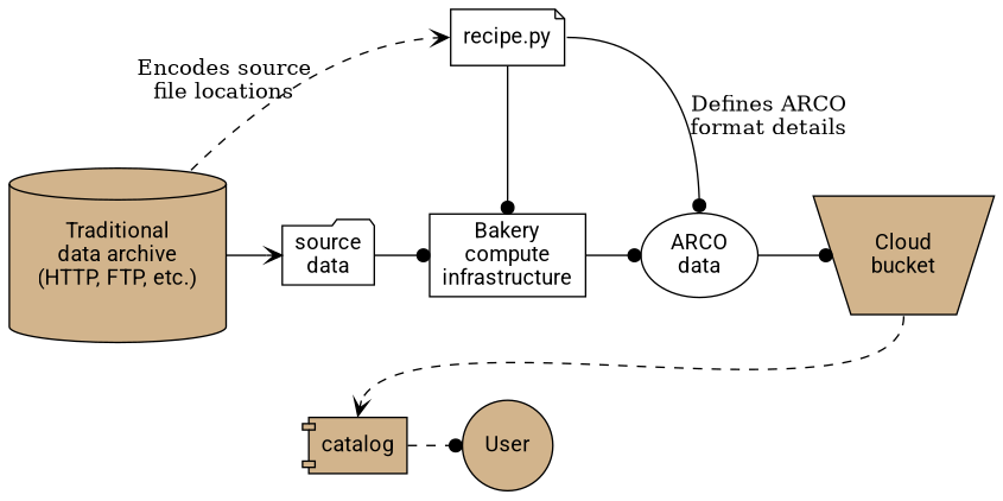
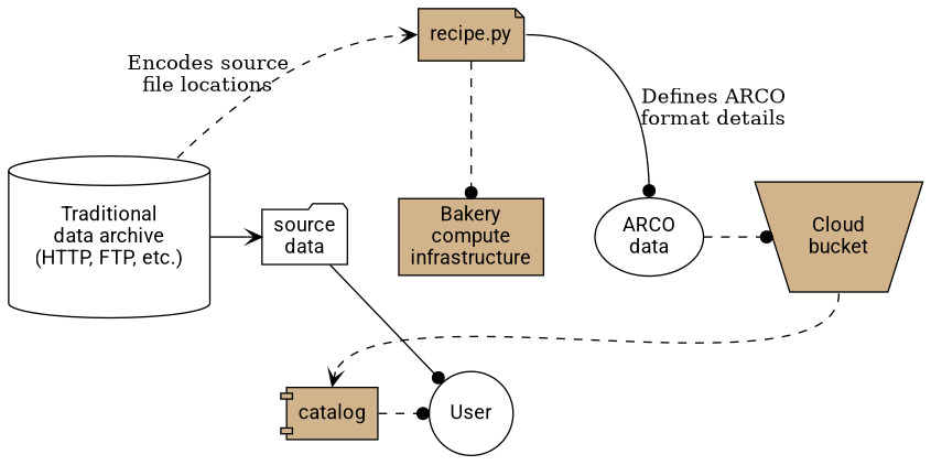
  digraph {
    node [fillcolor=white fontname=Roboto style=filled]
    edge [arrowhead=dot]
-   n1 [label="recipe.py" shape=note]
+   n1 [fillcolor=tan label="recipe.py" shape=note]
    n2 [label="source\ndata" shape=folder]
    n3 [label="ARCO\ndata"]
-   n4 [label="Bakery\ncompute\ninfrastructure" shape=box]
-   n5 [fillcolor=tan label="Traditional\ndata archive\n(HTTP, FTP, etc.)" margin=0.25 shape=cylinder]
+   n4 [fillcolor=tan label="Bakery\ncompute\ninfrastructure" shape=box]
+   n5 [label="Traditional\ndata archive\n(HTTP, FTP, etc.)" margin=0.25 shape=cylinder]
    n6 [fillcolor=tan label="Cloud\nbucket" shape=invtrapezium]
    catalog [fillcolor=tan shape=component]
-   n8 [fillcolor=tan label=User shape=circle]
+   n8 [label=User shape=circle]
    subgraph sub_1 {
      rank=min
      n1
    }
    subgraph sub_2 {
      rank=same
      n2
      n3
      n4
      n5
      n6
    }
    subgraph sub_3 {
      rank=same
      catalog
      n8
    }
    n1 -> n3 [headport=n label="Defines ARCO\nformat details" style=solid tailport=e]
-   n1 -> n4
-   n2 -> n4
-   n3 -> n6
-   n4 -> n3
+   n1 -> n4 [style=dashed]
+   n2 -> n8
+   n3 -> n6 [style=dashed]
    n4 -> n8 [style=invis arrowhead=""]
    n5 -> n1 [arrowhead=vee headport=w style=dashed xlabel="Encodes source\nfile locations"]
    n5 -> n2 [arrowhead=vee]
    n5 -> n8 [style=invis arrowhead=""]
    n6 -> catalog [arrowhead=vee headport=n style=dashed tailport=s]
    catalog -> n8 [style=dashed]
    n8 -> n4 [style=invis arrowhead=""]
  }
